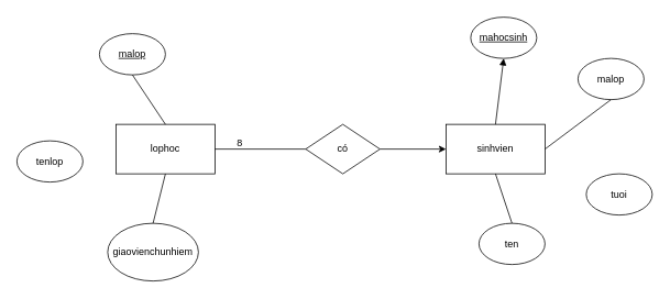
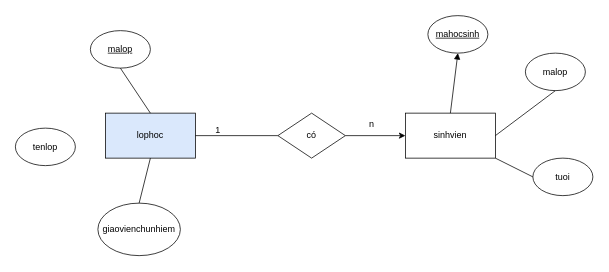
  <mxCell id="0" />
  <mxCell id="1" parent="0" />
- <mxCell id="2" value="lophoc" style="rounded=0;whiteSpace=wrap;html=1;" parent="1" vertex="1"><mxGeometry x="140" y="150" width="120" height="60" as="geometry" /></mxCell>
+ <mxCell id="2" value="lophoc" style="rounded=0;whiteSpace=wrap;html=1;fillColor=#dae8fc;" parent="1" vertex="1"><mxGeometry x="140" y="150" width="120" height="60" as="geometry" /></mxCell>
  <mxCell id="3" value="sinhvien" style="rounded=0;whiteSpace=wrap;html=1;" parent="1" vertex="1"><mxGeometry x="540" y="150" width="120" height="60" as="geometry" /></mxCell>
- <mxCell id="4" value="ten" style="ellipse;whiteSpace=wrap;html=1;" parent="1" vertex="1"><mxGeometry x="580" y="270" width="80" height="50" as="geometry" /></mxCell>
  <mxCell id="5" value="&lt;u&gt;mahocsinh&lt;/u&gt;" style="ellipse;whiteSpace=wrap;html=1;" parent="1" vertex="1"><mxGeometry x="570" y="20" width="80" height="50" as="geometry" /></mxCell>
  <mxCell id="6" value="giaovienchunhiem" style="ellipse;whiteSpace=wrap;html=1;" parent="1" vertex="1"><mxGeometry x="130" y="270" width="110" height="70" as="geometry" /></mxCell>
  <mxCell id="7" value="tenlop" style="ellipse;whiteSpace=wrap;html=1;" parent="1" vertex="1"><mxGeometry x="20" y="170" width="80" height="50" as="geometry" /></mxCell>
  <mxCell id="8" value="&lt;u&gt;malop&lt;/u&gt;" style="ellipse;whiteSpace=wrap;html=1;" parent="1" vertex="1"><mxGeometry x="120" y="40" width="80" height="50" as="geometry" /></mxCell>
  <mxCell id="9" style="edgeStyle=orthogonalEdgeStyle;rounded=0;orthogonalLoop=1;jettySize=auto;html=1;exitX=1;exitY=0.5;exitDx=0;exitDy=0;entryX=0;entryY=0.5;entryDx=0;entryDy=0;" edge="1" parent="1" source="10" target="3"><mxGeometry relative="1" as="geometry" /></mxCell>
  <mxCell id="10" value="có" style="rhombus;whiteSpace=wrap;html=1;" parent="1" vertex="1"><mxGeometry x="370" y="150" width="90" height="60" as="geometry" /></mxCell>
  <mxCell id="11" value="tuoi" style="ellipse;whiteSpace=wrap;html=1;" parent="1" vertex="1"><mxGeometry x="710" y="210" width="80" height="50" as="geometry" /></mxCell>
  <mxCell id="12" value="malop" style="ellipse;whiteSpace=wrap;html=1;" parent="1" vertex="1"><mxGeometry x="700" y="70" width="80" height="50" as="geometry" /></mxCell>
  <mxCell id="13" value="" style="endArrow=none;html=1;rounded=0;exitX=1;exitY=0.5;exitDx=0;exitDy=0;entryX=0;entryY=0.5;entryDx=0;entryDy=0;" parent="1" source="2" target="10" edge="1"><mxGeometry width="50" height="50" relative="1" as="geometry"><mxPoint x="370" y="240" as="sourcePoint" /><mxPoint x="420" y="190" as="targetPoint" /></mxGeometry></mxCell>
- <mxCell id="14" value="8" style="text;html=1;align=center;verticalAlign=middle;resizable=0;points=[];autosize=1;strokeColor=none;fillColor=none;" parent="1" vertex="1"><mxGeometry x="275" y="158" width="30" height="30" as="geometry" /></mxCell>
+ <mxCell id="14" value="1" style="text;html=1;align=center;verticalAlign=middle;resizable=0;points=[];autosize=1;strokeColor=none;fillColor=none;" parent="1" vertex="1"><mxGeometry x="275" y="158" width="30" height="30" as="geometry" /></mxCell>
+ <mxCell id="15" value="n" style="text;html=1;align=center;verticalAlign=middle;resizable=0;points=[];autosize=1;strokeColor=none;fillColor=none;" parent="1" vertex="1"><mxGeometry x="480" y="150" width="30" height="30" as="geometry" /></mxCell>
  <mxCell id="16" value="" style="endArrow=none;html=1;rounded=0;exitX=0.5;exitY=1;exitDx=0;exitDy=0;entryX=0.5;entryY=0;entryDx=0;entryDy=0;" parent="1" source="8" target="2" edge="1"><mxGeometry width="50" height="50" relative="1" as="geometry"><mxPoint x="370" y="240" as="sourcePoint" /><mxPoint x="420" y="190" as="targetPoint" /></mxGeometry></mxCell>
  <mxCell id="17" value="" style="endArrow=none;html=1;rounded=0;exitX=0.5;exitY=0;exitDx=0;exitDy=0;entryX=0.5;entryY=1;entryDx=0;entryDy=0;" parent="1" source="6" target="2" edge="1"><mxGeometry width="50" height="50" relative="1" as="geometry"><mxPoint x="370" y="240" as="sourcePoint" /><mxPoint x="420" y="190" as="targetPoint" /></mxGeometry></mxCell>
  <mxCell id="18" value="" style="endArrow=block;html=1;rounded=0;entryX=0.5;entryY=1;entryDx=0;entryDy=0;exitX=0.5;exitY=0;exitDx=0;exitDy=0;" parent="1" source="3" target="5" edge="1"><mxGeometry width="50" height="50" relative="1" as="geometry"><mxPoint x="370" y="240" as="sourcePoint" /><mxPoint x="420" y="190" as="targetPoint" /></mxGeometry></mxCell>
  <mxCell id="19" value="" style="endArrow=none;html=1;rounded=0;entryX=0.5;entryY=1;entryDx=0;entryDy=0;exitX=1;exitY=0.5;exitDx=0;exitDy=0;" parent="1" source="3" target="12" edge="1"><mxGeometry width="50" height="50" relative="1" as="geometry"><mxPoint x="370" y="240" as="sourcePoint" /><mxPoint x="420" y="190" as="targetPoint" /></mxGeometry></mxCell>
- <mxCell id="21" value="" style="endArrow=none;html=1;rounded=0;exitX=0.5;exitY=0;exitDx=0;exitDy=0;entryX=0.5;entryY=1;entryDx=0;entryDy=0;" parent="1" source="4" target="3" edge="1"><mxGeometry width="50" height="50" relative="1" as="geometry"><mxPoint x="370" y="240" as="sourcePoint" /><mxPoint x="420" y="190" as="targetPoint" /></mxGeometry></mxCell>
+ <mxCell id="20" value="" style="endArrow=none;html=1;rounded=0;entryX=0;entryY=0.5;entryDx=0;entryDy=0;exitX=1;exitY=1;exitDx=0;exitDy=0;" parent="1" source="3" target="11" edge="1"><mxGeometry width="50" height="50" relative="1" as="geometry"><mxPoint x="370" y="240" as="sourcePoint" /><mxPoint x="420" y="190" as="targetPoint" /></mxGeometry></mxCell>
